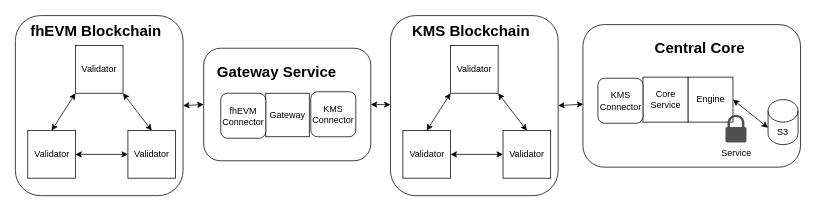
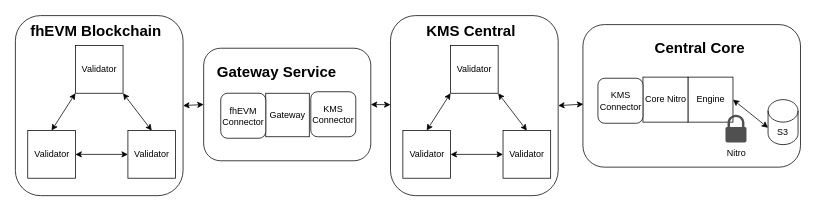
  <mxCell id="0" />
  <mxCell id="1" parent="0" />
  <mxCell id="2" value="&lt;font style=&quot;font-size: 20px;&quot;&gt;&lt;b&gt;KMS blockchain&lt;/b&gt;&lt;/font&gt;" style="rounded=1;whiteSpace=wrap;html=1;fontColor=none;noLabel=1;labelBackgroundColor=none;" vertex="1" parent="1"><mxGeometry x="776.5" y="32" width="290" height="190" as="geometry" /></mxCell>
  <mxCell id="3" value="&lt;font style=&quot;font-size: 20px;&quot;&gt;&lt;b&gt;KMS blockchain&lt;/b&gt;&lt;/font&gt;" style="rounded=1;whiteSpace=wrap;html=1;fontColor=none;noLabel=1;labelBackgroundColor=none;" vertex="1" parent="1"><mxGeometry x="271" y="63.5" width="222.75" height="150" as="geometry" /></mxCell>
  <mxCell id="4" value="&lt;font style=&quot;font-size: 20px;&quot;&gt;&lt;b&gt;KMS blockchain&lt;/b&gt;&lt;/font&gt;" style="rounded=1;whiteSpace=wrap;html=1;fontColor=none;noLabel=1;labelBackgroundColor=none;" vertex="1" parent="1"><mxGeometry x="520" width="223.5" height="240" as="geometry" y="20" /></mxCell>
  <mxCell id="5" value="S3" style="shape=cylinder3;whiteSpace=wrap;html=1;boundedLbl=1;backgroundOutline=1;size=15;" vertex="1" parent="1"><mxGeometry x="1023.25" y="132" width="40" height="60" as="geometry" /></mxCell>
  <mxCell id="6" value="Engine" style="whiteSpace=wrap;html=1;aspect=fixed;" vertex="1" parent="1"><mxGeometry x="916.5" y="102" width="60" height="60" as="geometry" /></mxCell>
- <mxCell id="7" value="Service" style="sketch=0;pointerEvents=1;shadow=0;dashed=0;html=1;strokeColor=none;fillColor=#505050;labelPosition=center;verticalLabelPosition=bottom;verticalAlign=top;outlineConnect=0;align=center;shape=mxgraph.office.security.lock_protected;" vertex="1" parent="1"><mxGeometry x="966.5" y="152" width="28" height="37" as="geometry" /></mxCell>
+ <mxCell id="7" value="Nitro" style="sketch=0;pointerEvents=1;shadow=0;dashed=0;html=1;strokeColor=none;fillColor=#505050;labelPosition=center;verticalLabelPosition=bottom;verticalAlign=top;outlineConnect=0;align=center;shape=mxgraph.office.security.lock_protected;" vertex="1" parent="1"><mxGeometry x="966.5" y="152" width="28" height="37" as="geometry" /></mxCell>
  <mxCell id="8" value="" style="endArrow=classic;startArrow=classic;html=1;rounded=0;exitX=1;exitY=0.5;exitDx=0;exitDy=0;entryX=0;entryY=0;entryDx=0;entryDy=37.5;entryPerimeter=0;" edge="1" parent="1" source="6" target="5"><mxGeometry width="50" height="50" relative="1" as="geometry"><mxPoint x="1012.5" y="122" as="sourcePoint" /><mxPoint x="1062.5" y="72" as="targetPoint" /></mxGeometry></mxCell>
- <mxCell id="9" value="Core Service" style="whiteSpace=wrap;html=1;aspect=fixed;" vertex="1" parent="1"><mxGeometry x="856.5" y="102" width="60" height="60" as="geometry" /></mxCell>
+ <mxCell id="9" value="Core Nitro" style="whiteSpace=wrap;html=1;aspect=fixed;" vertex="1" parent="1"><mxGeometry x="856.5" y="102" width="60" height="60" as="geometry" /></mxCell>
  <mxCell id="10" value="KMS Connector" style="rounded=1;whiteSpace=wrap;html=1;" vertex="1" parent="1"><mxGeometry x="796.5" y="103.5" width="60" height="60" as="geometry" /></mxCell>
  <mxCell id="11" value="Validator" style="whiteSpace=wrap;html=1;aspect=fixed;" vertex="1" parent="1"><mxGeometry x="600" y="60" width="63.5" height="63.5" as="geometry" /></mxCell>
  <mxCell id="12" value="Validator" style="whiteSpace=wrap;html=1;aspect=fixed;" vertex="1" parent="1"><mxGeometry x="536.5" y="173.25" width="63.5" height="63.5" as="geometry" /></mxCell>
  <mxCell id="13" value="Validator" style="whiteSpace=wrap;html=1;aspect=fixed;" vertex="1" parent="1"><mxGeometry x="670" y="173.25" width="63.5" height="63.5" as="geometry" /></mxCell>
  <mxCell id="14" value="" style="endArrow=classic;startArrow=classic;html=1;rounded=0;entryX=0;entryY=1;entryDx=0;entryDy=0;exitX=0.5;exitY=0;exitDx=0;exitDy=0;" edge="1" parent="1" source="12" target="11"><mxGeometry width="50" height="50" relative="1" as="geometry"><mxPoint x="830" y="190" as="sourcePoint" /><mxPoint x="880" y="140" as="targetPoint" /></mxGeometry></mxCell>
  <mxCell id="15" value="" style="endArrow=classic;startArrow=classic;html=1;rounded=0;entryX=1;entryY=1;entryDx=0;entryDy=0;exitX=0.5;exitY=0;exitDx=0;exitDy=0;" edge="1" parent="1" source="13" target="11"><mxGeometry width="50" height="50" relative="1" as="geometry"><mxPoint x="578" y="183" as="sourcePoint" /><mxPoint x="610" y="134" as="targetPoint" /></mxGeometry></mxCell>
  <mxCell id="16" value="" style="endArrow=classic;startArrow=classic;html=1;rounded=0;entryX=0;entryY=0.5;entryDx=0;entryDy=0;exitX=1;exitY=0.5;exitDx=0;exitDy=0;" edge="1" parent="1" source="12" target="13"><mxGeometry width="50" height="50" relative="1" as="geometry"><mxPoint x="588" y="193" as="sourcePoint" /><mxPoint x="620" y="144" as="targetPoint" /></mxGeometry></mxCell>
- <mxCell id="17" value="&lt;font style=&quot;font-size: 20px;&quot;&gt;&lt;b&gt;KMS Blockchain&lt;/b&gt;&lt;/font&gt;" style="text;html=1;align=center;verticalAlign=middle;resizable=0;points=[];autosize=1;strokeColor=none;fillColor=none;" vertex="1" parent="1"><mxGeometry x="536.5" width="180" height="40" as="geometry" y="20" /></mxCell>
+ <mxCell id="17" value="&lt;font style=&quot;font-size: 20px;&quot;&gt;&lt;b&gt;KMS Central&lt;/b&gt;&lt;/font&gt;" style="text;html=1;align=center;verticalAlign=middle;resizable=0;points=[];autosize=1;strokeColor=none;fillColor=none;" vertex="1" parent="1"><mxGeometry x="536.5" width="180" height="40" as="geometry" y="20" /></mxCell>
  <mxCell id="18" value="" style="endArrow=classic;startArrow=classic;html=1;rounded=0;entryX=0.002;entryY=0.558;entryDx=0;entryDy=0;exitX=1;exitY=0.5;exitDx=0;exitDy=0;entryPerimeter=0;" edge="1" parent="1" source="4" target="2"><mxGeometry width="50" height="50" relative="1" as="geometry"><mxPoint x="750" y="230" as="sourcePoint" /><mxPoint x="886.5" y="263.5" as="targetPoint" /></mxGeometry></mxCell>
  <mxCell id="19" value="Gateway" style="whiteSpace=wrap;html=1;aspect=fixed;" vertex="1" parent="1"><mxGeometry x="353.75" y="123.5" width="58" height="58" as="geometry" /></mxCell>
  <mxCell id="20" value="KMS Connector" style="rounded=1;whiteSpace=wrap;html=1;" vertex="1" parent="1"><mxGeometry x="413.75" y="121.5" width="60" height="60" as="geometry" /></mxCell>
  <mxCell id="21" value="" style="endArrow=classic;startArrow=classic;html=1;rounded=0;exitX=1;exitY=0.5;exitDx=0;exitDy=0;" edge="1" parent="1" source="3" target="4"><mxGeometry width="50" height="50" relative="1" as="geometry"><mxPoint x="500" y="140" as="sourcePoint" /><mxPoint x="800" y="150" as="targetPoint" /></mxGeometry></mxCell>
  <mxCell id="22" value="fhEVM Connector" style="rounded=1;whiteSpace=wrap;html=1;" vertex="1" parent="1"><mxGeometry x="293.75" y="123.5" width="60" height="60" as="geometry" /></mxCell>
  <mxCell id="23" value="&lt;font style=&quot;font-size: 20px;&quot;&gt;&lt;b&gt;Gateway Service&lt;/b&gt;&lt;/font&gt;" style="text;html=1;align=center;verticalAlign=middle;resizable=0;points=[];autosize=1;strokeColor=none;fillColor=none;" vertex="1" parent="1"><mxGeometry x="277.75" y="73.5" width="180" height="40" as="geometry" /></mxCell>
  <mxCell id="24" value="&lt;font style=&quot;font-size: 20px;&quot;&gt;&lt;b&gt;KMS blockchain&lt;/b&gt;&lt;/font&gt;" style="rounded=1;whiteSpace=wrap;html=1;fontColor=none;noLabel=1;labelBackgroundColor=none;" vertex="1" parent="1"><mxGeometry width="223.5" height="240" as="geometry" x="20" y="20" /></mxCell>
  <mxCell id="25" value="Validator" style="whiteSpace=wrap;html=1;aspect=fixed;" vertex="1" parent="1"><mxGeometry x="100" y="60" width="63.5" height="63.5" as="geometry" /></mxCell>
  <mxCell id="26" value="Validator" style="whiteSpace=wrap;html=1;aspect=fixed;" vertex="1" parent="1"><mxGeometry x="36.5" y="173.25" width="63.5" height="63.5" as="geometry" /></mxCell>
  <mxCell id="27" value="Validator" style="whiteSpace=wrap;html=1;aspect=fixed;" vertex="1" parent="1"><mxGeometry x="170" y="173.25" width="63.5" height="63.5" as="geometry" /></mxCell>
  <mxCell id="28" value="" style="endArrow=classic;startArrow=classic;html=1;rounded=0;entryX=0;entryY=1;entryDx=0;entryDy=0;exitX=0.5;exitY=0;exitDx=0;exitDy=0;" edge="1" parent="1" source="26" target="25"><mxGeometry width="50" height="50" relative="1" as="geometry"><mxPoint x="330" y="190" as="sourcePoint" /><mxPoint x="380" y="140" as="targetPoint" /></mxGeometry></mxCell>
  <mxCell id="29" value="" style="endArrow=classic;startArrow=classic;html=1;rounded=0;entryX=1;entryY=1;entryDx=0;entryDy=0;exitX=0.5;exitY=0;exitDx=0;exitDy=0;" edge="1" parent="1" source="27" target="25"><mxGeometry width="50" height="50" relative="1" as="geometry"><mxPoint x="78" y="183" as="sourcePoint" /><mxPoint x="110" y="134" as="targetPoint" /></mxGeometry></mxCell>
  <mxCell id="30" value="" style="endArrow=classic;startArrow=classic;html=1;rounded=0;entryX=0;entryY=0.5;entryDx=0;entryDy=0;exitX=1;exitY=0.5;exitDx=0;exitDy=0;" edge="1" parent="1" source="26" target="27"><mxGeometry width="50" height="50" relative="1" as="geometry"><mxPoint x="88" y="193" as="sourcePoint" /><mxPoint x="120" y="144" as="targetPoint" /></mxGeometry></mxCell>
  <mxCell id="31" value="&lt;font style=&quot;font-size: 20px;&quot;&gt;&lt;b&gt;fhEVM Blockchain&lt;/b&gt;&lt;/font&gt;" style="text;html=1;align=center;verticalAlign=middle;resizable=0;points=[];autosize=1;strokeColor=none;fillColor=none;" vertex="1" parent="1"><mxGeometry x="26.5" width="200" height="40" as="geometry" y="20" /></mxCell>
  <mxCell id="32" value="" style="endArrow=classic;startArrow=classic;html=1;rounded=0;exitX=1;exitY=0.5;exitDx=0;exitDy=0;entryX=0;entryY=0.5;entryDx=0;entryDy=0;" edge="1" parent="1" source="24" target="3"><mxGeometry width="50" height="50" relative="1" as="geometry"><mxPoint x="500" y="137" as="sourcePoint" /><mxPoint x="530" y="140" as="targetPoint" /></mxGeometry></mxCell>
  <mxCell id="33" value="&lt;span style=&quot;font-size: 20px;&quot;&gt;&lt;b&gt;Central Core&lt;/b&gt;&lt;/span&gt;" style="text;html=1;align=center;verticalAlign=middle;resizable=0;points=[];autosize=1;strokeColor=none;fillColor=none;" vertex="1" parent="1"><mxGeometry x="861.5" y="42" width="140" height="40" as="geometry" /></mxCell>
